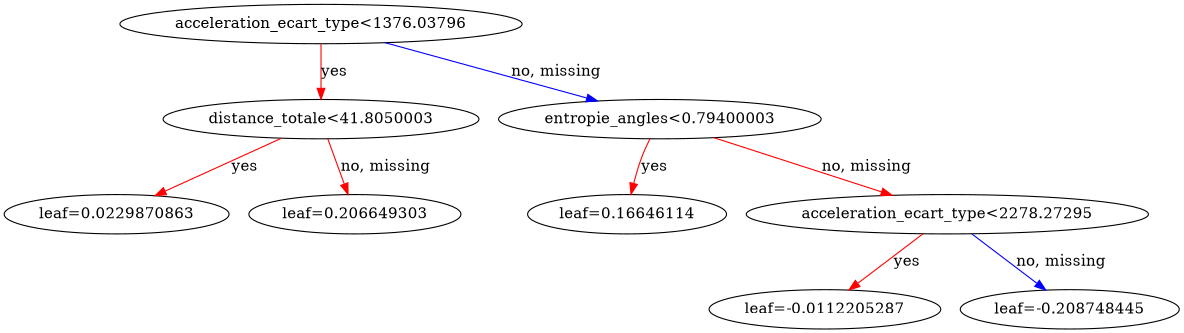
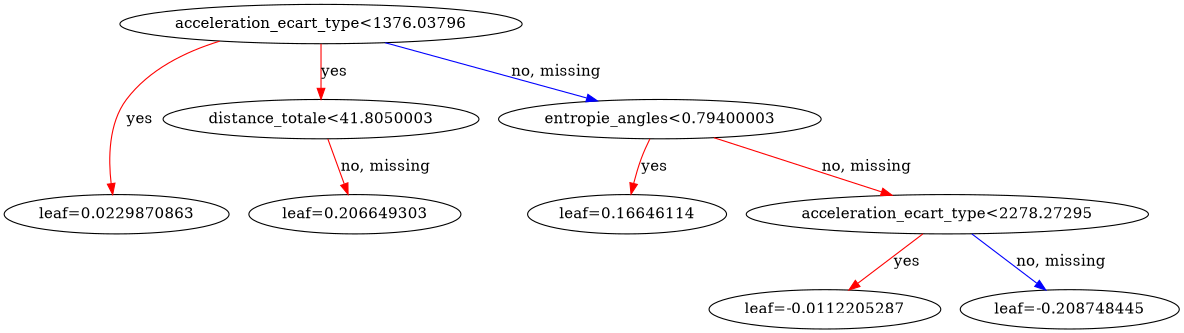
  digraph {
    rankdir=TB
    edge [color="#FF0000"]
    n1 [label="acceleration_ecart_type<1376.03796"]
    n2 [label="distance_totale<41.8050003"]
    n3 [label="entropie_angles<0.79400003"]
    n4 [label="leaf=0.0229870863"]
    n5 [label="leaf=0.206649303"]
    n6 [label="leaf=0.16646114"]
    n7 [label="acceleration_ecart_type<2278.27295"]
    n8 [label="leaf=-0.0112205287"]
    n9 [label="leaf=-0.208748445"]
    n1 -> n2 [label=yes]
    n1 -> n3 [color="#0000FF" label="no, missing"]
-   n2 -> n4 [label=yes]
+   n1 -> n4 [label=yes]
    n2 -> n5 [label="no, missing"]
    n3 -> n6 [label=yes]
    n3 -> n7 [label="no, missing"]
    n7 -> n8 [label=yes]
    n7 -> n9 [color="#0000FF" label="no, missing"]
  }
